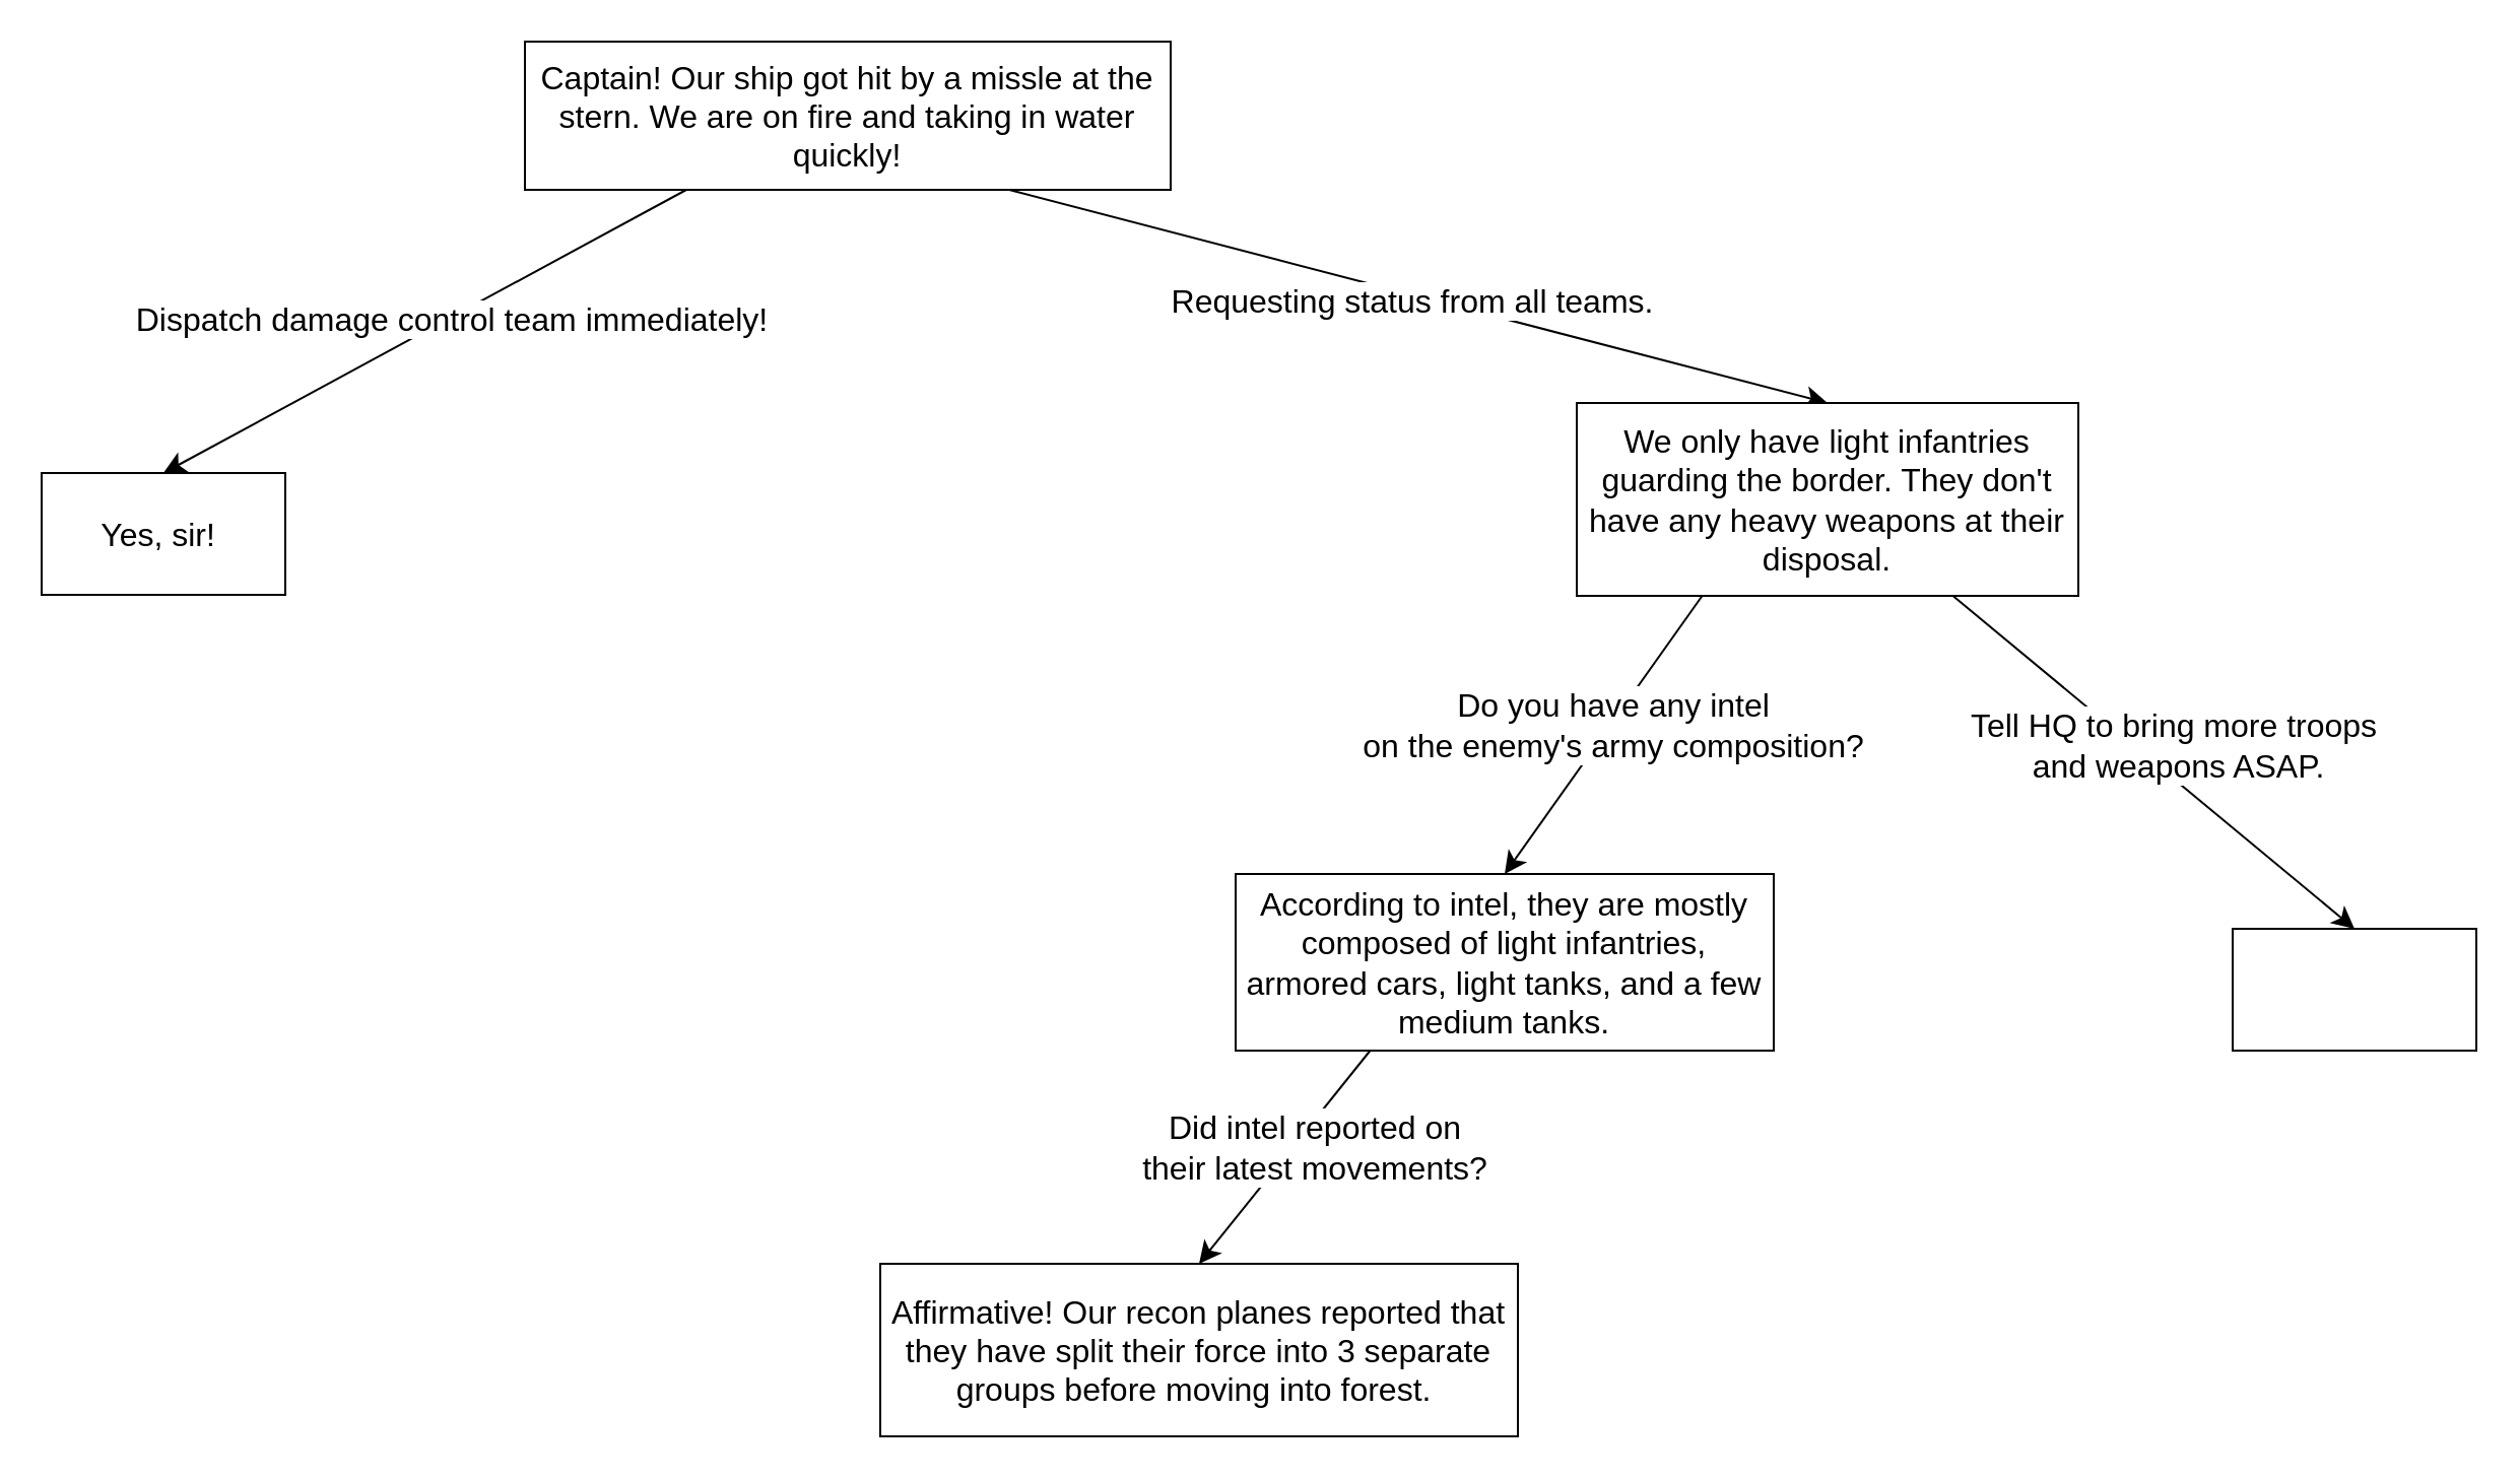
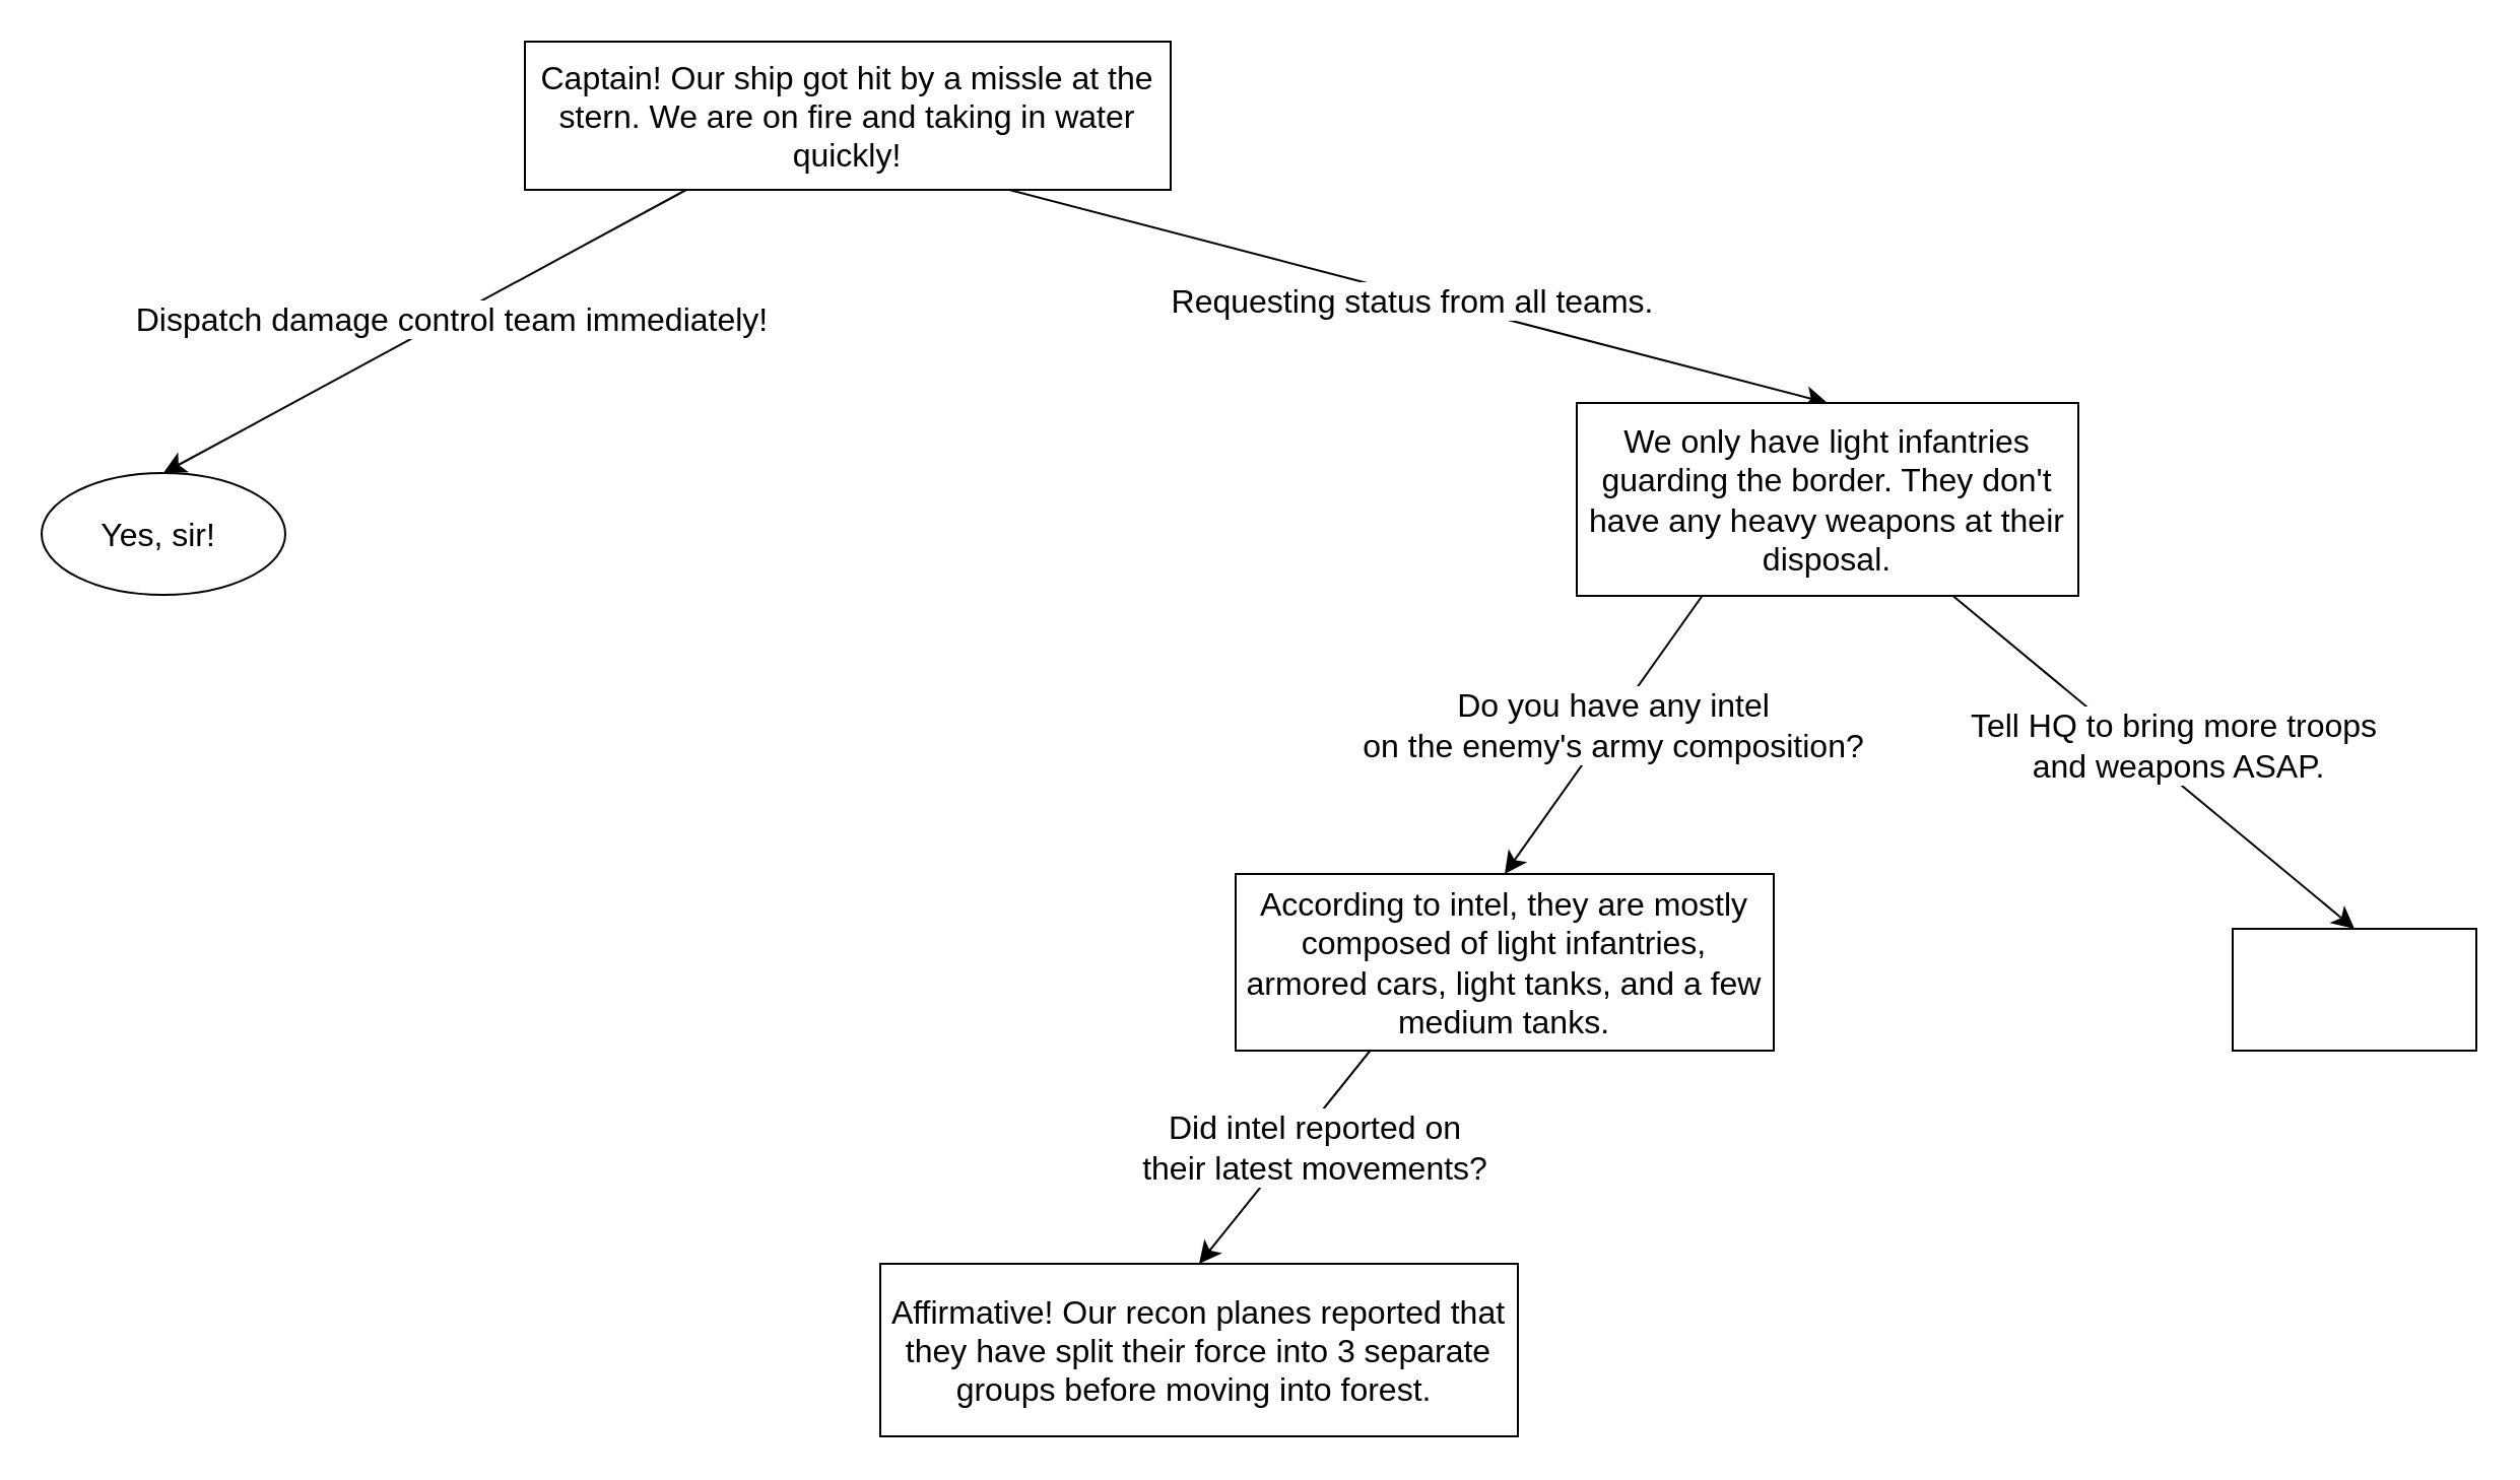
  <mxCell id="0" />
  <mxCell id="1" parent="0" />
  <mxCell id="2" value="Captain! Our ship got hit by a missle at the stern. We are on fire and taking in water quickly!" style="rounded=0;whiteSpace=wrap;html=1;fontSize=16;" parent="1" vertex="1"><mxGeometry x="258" y="20" width="318" height="73" as="geometry" /></mxCell>
- <mxCell id="3" value="Yes, sir!&amp;nbsp;" style="rounded=0;whiteSpace=wrap;html=1;fontSize=16;" parent="1" vertex="1"><mxGeometry x="20" y="232.5" width="120" height="60" as="geometry" /></mxCell>
+ <mxCell id="3" value="Yes, sir!&amp;nbsp;" style="ellipse;whiteSpace=wrap;html=1;fontSize=16;" parent="1" vertex="1"><mxGeometry x="20" y="232.5" width="120" height="60" as="geometry" /></mxCell>
  <mxCell id="4" value="" style="endArrow=classic;html=1;rounded=0;fontSize=12;startSize=8;endSize=8;curved=1;exitX=0.25;exitY=1;exitDx=0;exitDy=0;entryX=0.5;entryY=0;entryDx=0;entryDy=0;" parent="1" source="2" target="3" edge="1"><mxGeometry width="50" height="50" relative="1" as="geometry"><mxPoint x="205" y="167" as="sourcePoint" /><mxPoint x="255" y="117" as="targetPoint" /></mxGeometry></mxCell>
  <mxCell id="5" value="Dispatch damage control team immediately!" style="edgeLabel;html=1;align=center;verticalAlign=middle;resizable=0;points=[];fontSize=16;" parent="4" vertex="1" connectable="0"><mxGeometry x="0.019" y="1" relative="1" as="geometry"><mxPoint x="15" y="-8" as="offset" /></mxGeometry></mxCell>
  <mxCell id="6" value="" style="endArrow=classic;html=1;rounded=0;fontSize=12;startSize=8;endSize=8;curved=1;exitX=0.75;exitY=1;exitDx=0;exitDy=0;entryX=0.5;entryY=0;entryDx=0;entryDy=0;" parent="1" source="2" target="8" edge="1"><mxGeometry width="50" height="50" relative="1" as="geometry"><mxPoint x="707" y="268" as="sourcePoint" /><mxPoint x="757" y="218" as="targetPoint" /></mxGeometry></mxCell>
  <mxCell id="7" value="Requesting status from all teams." style="edgeLabel;html=1;align=center;verticalAlign=middle;resizable=0;points=[];fontSize=16;" parent="6" vertex="1" connectable="0"><mxGeometry x="-0.068" relative="1" as="geometry"><mxPoint x="10" y="6" as="offset" /></mxGeometry></mxCell>
  <mxCell id="8" value="We only have light infantries guarding the border. They don't have any heavy weapons at their disposal." style="rounded=0;whiteSpace=wrap;html=1;fontSize=16;" parent="1" vertex="1"><mxGeometry x="776" y="198" width="247" height="95" as="geometry" /></mxCell>
  <mxCell id="9" value="According to intel, they are mostly composed of light infantries, armored cars, light tanks, and a few medium tanks." style="rounded=0;whiteSpace=wrap;html=1;fontSize=16;" parent="1" vertex="1"><mxGeometry x="608" y="430" width="265" height="87" as="geometry" /></mxCell>
  <mxCell id="10" value="" style="endArrow=classic;html=1;rounded=0;fontSize=12;startSize=8;endSize=8;curved=1;exitX=0.25;exitY=1;exitDx=0;exitDy=0;entryX=0.5;entryY=0;entryDx=0;entryDy=0;" parent="1" source="8" target="9" edge="1"><mxGeometry width="50" height="50" relative="1" as="geometry"><mxPoint x="652" y="419" as="sourcePoint" /><mxPoint x="702" y="369" as="targetPoint" /></mxGeometry></mxCell>
  <mxCell id="11" value="Do you have any intel &lt;br&gt;on the enemy's army composition?" style="edgeLabel;html=1;align=center;verticalAlign=middle;resizable=0;points=[];fontSize=16;" parent="10" vertex="1" connectable="0"><mxGeometry x="-0.155" y="2" relative="1" as="geometry"><mxPoint x="-5" y="4" as="offset" /></mxGeometry></mxCell>
  <mxCell id="12" value="" style="rounded=0;whiteSpace=wrap;html=1;fontSize=16;" parent="1" vertex="1"><mxGeometry x="1099" y="457" width="120" height="60" as="geometry" /></mxCell>
  <mxCell id="13" value="" style="endArrow=classic;html=1;rounded=0;fontSize=12;startSize=8;endSize=8;curved=1;exitX=0.75;exitY=1;exitDx=0;exitDy=0;entryX=0.5;entryY=0;entryDx=0;entryDy=0;" parent="1" source="8" target="12" edge="1"><mxGeometry width="50" height="50" relative="1" as="geometry"><mxPoint x="1065" y="377" as="sourcePoint" /><mxPoint x="1115" y="327" as="targetPoint" /></mxGeometry></mxCell>
  <mxCell id="14" value="Tell HQ to bring more troops&lt;br&gt;&amp;nbsp;and weapons ASAP." style="edgeLabel;html=1;align=center;verticalAlign=middle;resizable=0;points=[];fontSize=16;" parent="13" vertex="1" connectable="0"><mxGeometry x="0.053" y="1" relative="1" as="geometry"><mxPoint x="4" y="-12" as="offset" /></mxGeometry></mxCell>
  <mxCell id="15" value="" style="endArrow=classic;html=1;rounded=0;fontSize=12;startSize=8;endSize=8;curved=1;exitX=0.25;exitY=1;exitDx=0;exitDy=0;entryX=0.5;entryY=0;entryDx=0;entryDy=0;" parent="1" source="9" target="17" edge="1"><mxGeometry width="50" height="50" relative="1" as="geometry"><mxPoint x="865" y="603" as="sourcePoint" /><mxPoint x="651" y="656" as="targetPoint" /></mxGeometry></mxCell>
  <mxCell id="16" value="Did intel reported on &lt;br&gt;their latest movements?" style="edgeLabel;html=1;align=center;verticalAlign=middle;resizable=0;points=[];fontSize=16;" parent="15" vertex="1" connectable="0"><mxGeometry x="-0.253" y="-1" relative="1" as="geometry"><mxPoint x="4" y="9" as="offset" /></mxGeometry></mxCell>
  <mxCell id="17" value="Affirmative! Our recon planes reported that they have split their force into 3 separate groups before moving into forest.&amp;nbsp;" style="rounded=0;whiteSpace=wrap;html=1;fontSize=16;" parent="1" vertex="1"><mxGeometry x="433" y="622" width="314" height="85" as="geometry" /></mxCell>
